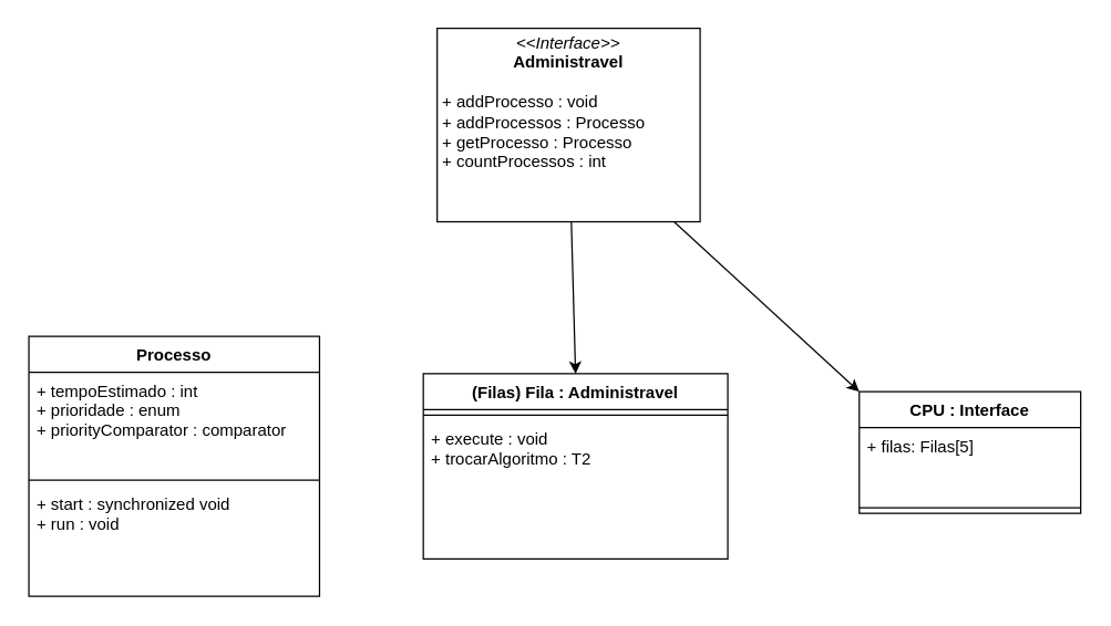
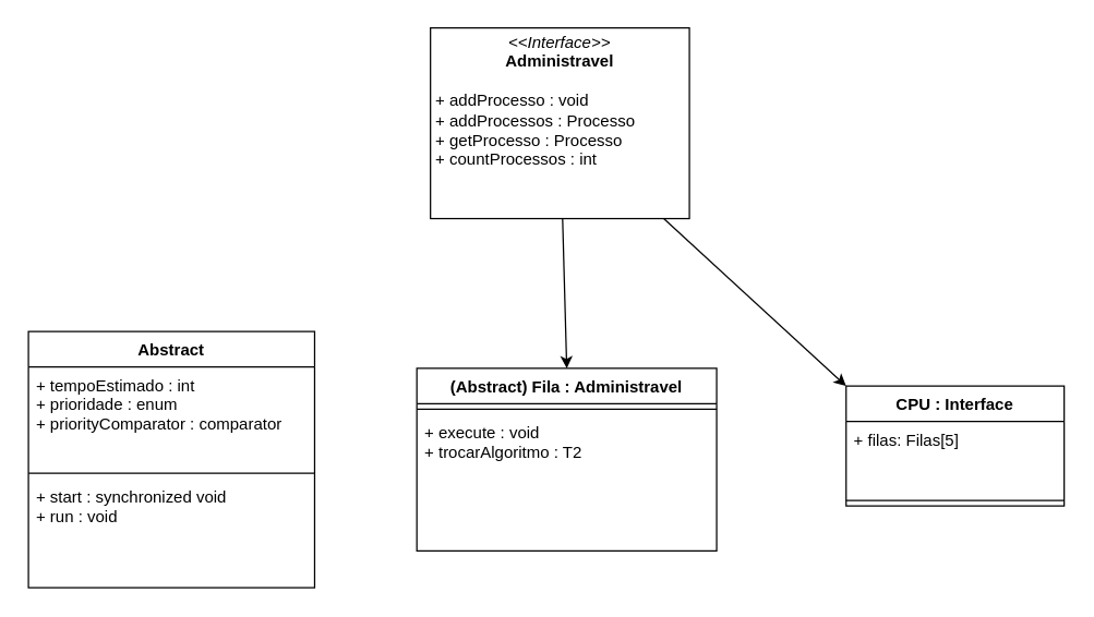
  <mxCell id="0" />
  <mxCell id="1" parent="0" />
- <mxCell id="2" value="Processo" style="swimlane;fontStyle=1;align=center;verticalAlign=top;childLayout=stackLayout;horizontal=1;startSize=26;horizontalStack=0;resizeParent=1;resizeParentMax=0;resizeLast=0;collapsible=1;marginBottom=0;glass=0;" parent="1" vertex="1"><mxGeometry x="20" y="243" width="210" height="188" as="geometry" /></mxCell>
+ <mxCell id="2" value="Abstract" style="swimlane;fontStyle=1;align=center;verticalAlign=top;childLayout=stackLayout;horizontal=1;startSize=26;horizontalStack=0;resizeParent=1;resizeParentMax=0;resizeLast=0;collapsible=1;marginBottom=0;glass=0;" parent="1" vertex="1"><mxGeometry x="20" y="243" width="210" height="188" as="geometry" /></mxCell>
  <mxCell id="3" value="+ tempoEstimado : int&#10;+ prioridade : enum&#10;+ priorityComparator : comparator" style="text;strokeColor=none;fillColor=none;align=left;verticalAlign=top;spacingLeft=4;spacingRight=4;overflow=hidden;rotatable=0;points=[[0,0.5],[1,0.5]];portConstraint=eastwest;glass=0;" parent="2" vertex="1"><mxGeometry y="26" width="210" height="74" as="geometry" /></mxCell>
  <mxCell id="4" value="" style="line;strokeWidth=1;fillColor=none;align=left;verticalAlign=middle;spacingTop=-1;spacingLeft=3;spacingRight=3;rotatable=0;labelPosition=right;points=[];portConstraint=eastwest;strokeColor=inherit;glass=0;" parent="2" vertex="1"><mxGeometry y="100" width="210" height="8" as="geometry" /></mxCell>
  <mxCell id="5" value="+ start : synchronized void&#10;+ run : void" style="text;strokeColor=none;fillColor=none;align=left;verticalAlign=top;spacingLeft=4;spacingRight=4;overflow=hidden;rotatable=0;points=[[0,0.5],[1,0.5]];portConstraint=eastwest;glass=0;" parent="2" vertex="1"><mxGeometry y="108" width="210" height="80" as="geometry" /></mxCell>
- <mxCell id="6" value="(Filas) Fila : Administravel" style="swimlane;fontStyle=1;align=center;verticalAlign=top;childLayout=stackLayout;horizontal=1;startSize=26;horizontalStack=0;resizeParent=1;resizeParentMax=0;resizeLast=0;collapsible=1;marginBottom=0;glass=0;" parent="1" vertex="1"><mxGeometry x="305" y="270" width="220" height="134" as="geometry" /></mxCell>
+ <mxCell id="6" value="(Abstract) Fila : Administravel" style="swimlane;fontStyle=1;align=center;verticalAlign=top;childLayout=stackLayout;horizontal=1;startSize=26;horizontalStack=0;resizeParent=1;resizeParentMax=0;resizeLast=0;collapsible=1;marginBottom=0;glass=0;" parent="1" vertex="1"><mxGeometry x="305" y="270" width="220" height="134" as="geometry" /></mxCell>
  <mxCell id="7" value="" style="line;strokeWidth=1;fillColor=none;align=left;verticalAlign=middle;spacingTop=-1;spacingLeft=3;spacingRight=3;rotatable=0;labelPosition=right;points=[];portConstraint=eastwest;strokeColor=inherit;glass=0;" parent="6" vertex="1"><mxGeometry y="26" width="220" height="8" as="geometry" /></mxCell>
  <mxCell id="8" value="+ execute : void&#10;+ trocarAlgoritmo : T2&#10;" style="text;strokeColor=none;fillColor=none;align=left;verticalAlign=top;spacingLeft=4;spacingRight=4;overflow=hidden;rotatable=0;points=[[0,0.5],[1,0.5]];portConstraint=eastwest;glass=0;" parent="6" vertex="1"><mxGeometry y="34" width="220" height="100" as="geometry" /></mxCell>
  <mxCell id="9" style="edgeStyle=none;html=1;entryX=0.5;entryY=0;entryDx=0;entryDy=0;" edge="1" parent="1" source="11" target="6"><mxGeometry relative="1" as="geometry" /></mxCell>
  <mxCell id="10" style="edgeStyle=none;html=1;entryX=0;entryY=0;entryDx=0;entryDy=0;" edge="1" parent="1" source="11" target="12"><mxGeometry relative="1" as="geometry" /></mxCell>
  <mxCell id="11" value="&lt;p style=&quot;margin:0px;margin-top:4px;text-align:center;&quot;&gt;&lt;i&gt;&amp;lt;&amp;lt;Interface&amp;gt;&amp;gt;&lt;/i&gt;&lt;br&gt;&lt;b&gt;Administravel&lt;/b&gt;&lt;/p&gt;&lt;p style=&quot;margin:0px;margin-left:4px;&quot;&gt;&lt;/p&gt;&lt;p style=&quot;margin:0px;margin-left:4px;&quot;&gt;&lt;br&gt;&lt;/p&gt;&lt;p style=&quot;margin:0px;margin-left:4px;&quot;&gt;+ addProcesso : void&lt;/p&gt;&lt;p style=&quot;margin:0px;margin-left:4px;&quot;&gt;+ addProcessos : Processo&lt;br&gt;+ getProcesso : Processo&lt;/p&gt;&lt;p style=&quot;margin:0px;margin-left:4px;&quot;&gt;+ countProcessos : int&lt;/p&gt;" style="verticalAlign=top;align=left;overflow=fill;fontSize=12;fontFamily=Helvetica;html=1;glass=0;" parent="1" vertex="1"><mxGeometry x="315" y="20" width="190" height="140" as="geometry" /></mxCell>
  <mxCell id="12" value="CPU : Interface" style="swimlane;fontStyle=1;align=center;verticalAlign=top;childLayout=stackLayout;horizontal=1;startSize=26;horizontalStack=0;resizeParent=1;resizeParentMax=0;resizeLast=0;collapsible=1;marginBottom=0;" parent="1" vertex="1"><mxGeometry x="620" y="283" width="160" height="88" as="geometry" /></mxCell>
  <mxCell id="13" value="+ filas: Filas[5]" style="text;strokeColor=none;fillColor=none;align=left;verticalAlign=top;spacingLeft=4;spacingRight=4;overflow=hidden;rotatable=0;points=[[0,0.5],[1,0.5]];portConstraint=eastwest;" parent="12" vertex="1"><mxGeometry y="26" width="160" height="54" as="geometry" /></mxCell>
  <mxCell id="14" value="" style="line;strokeWidth=1;fillColor=none;align=left;verticalAlign=middle;spacingTop=-1;spacingLeft=3;spacingRight=3;rotatable=0;labelPosition=right;points=[];portConstraint=eastwest;strokeColor=inherit;" parent="12" vertex="1"><mxGeometry y="80" width="160" height="8" as="geometry" /></mxCell>
